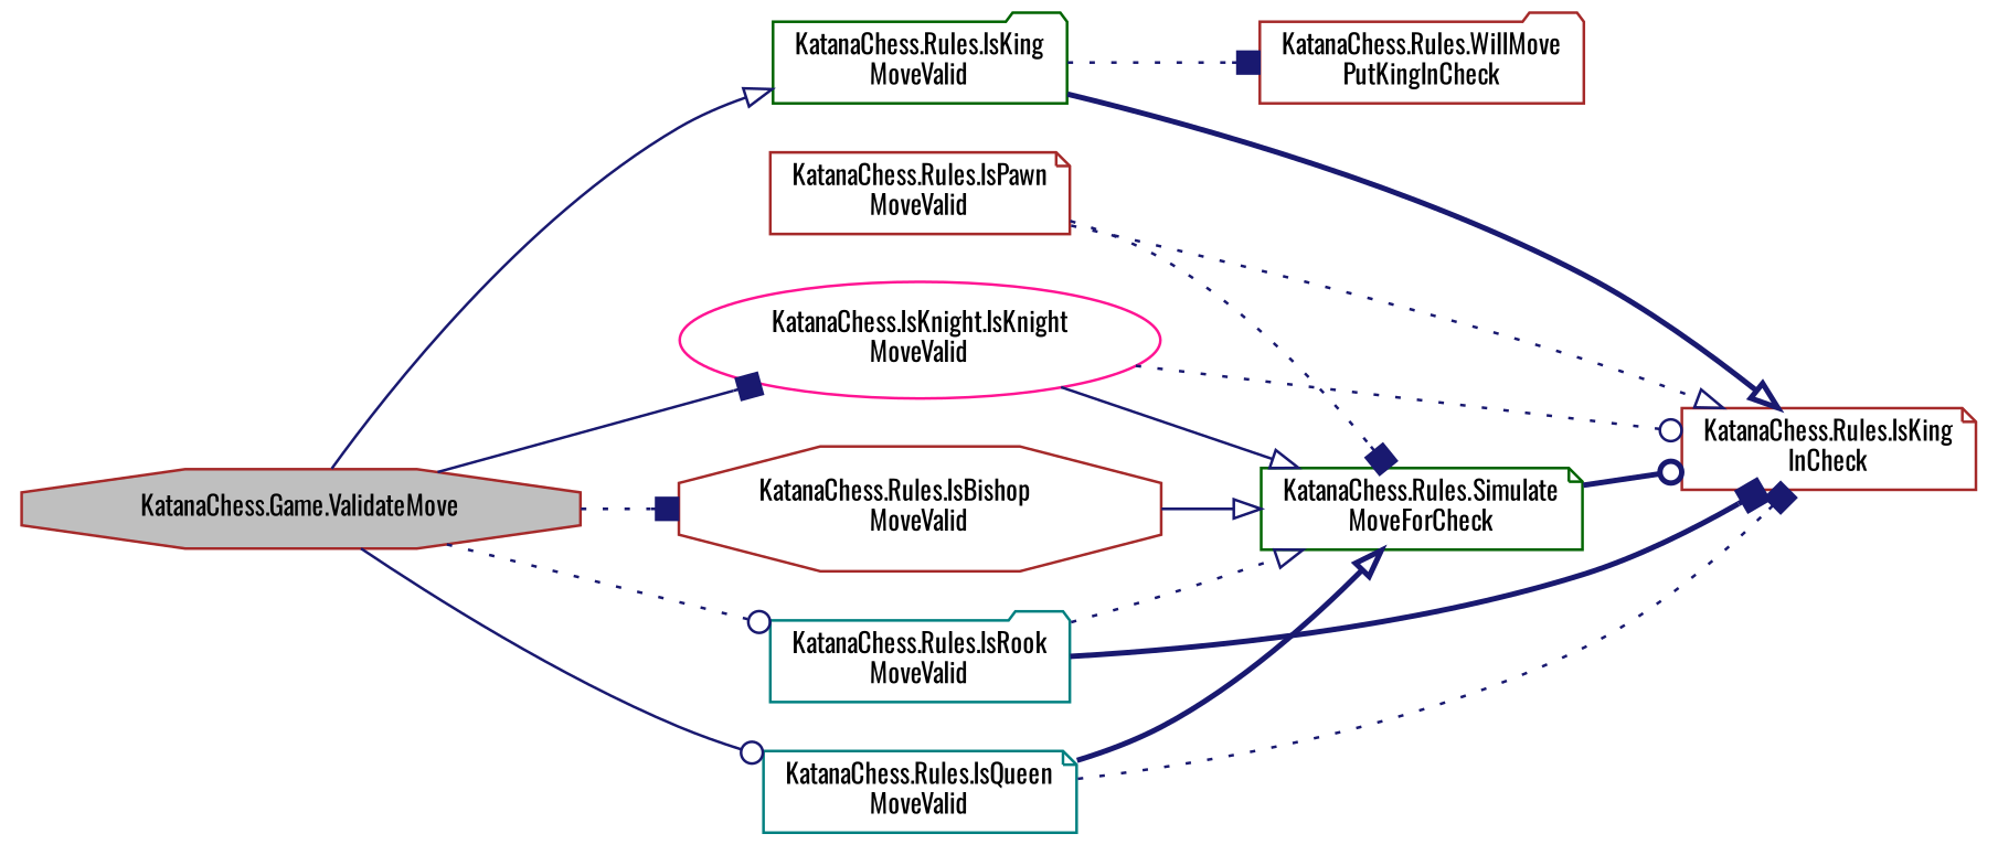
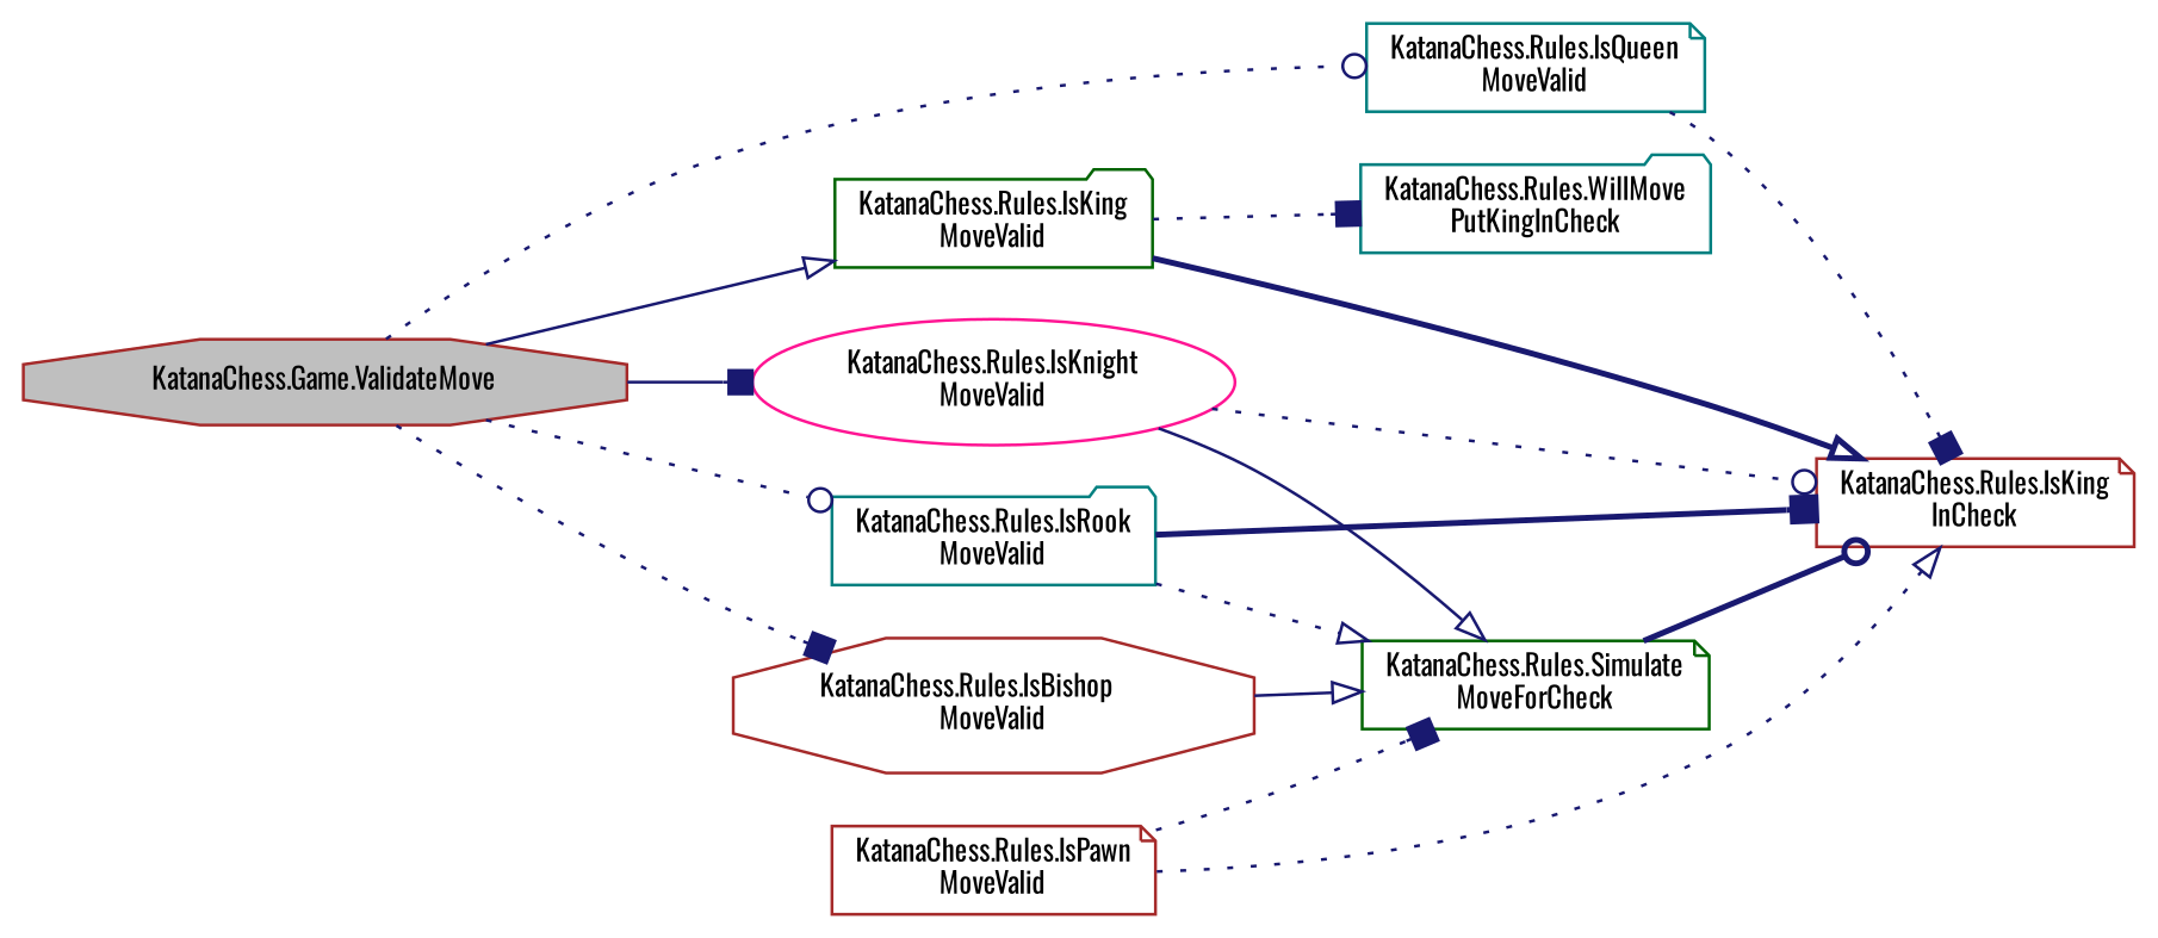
  digraph {
    fontname=Oswald
    rankdir=LR
    node [color=brown fillcolor=white fontname=Oswald fontsize=10 shape=note style=filled]
    edge [arrowhead=onormal color=midnightblue fontname=Oswald fontsize=10 labelfontname=Helvetica labelfontsize=10 style=dotted]
    n1 [fillcolor=grey75 fontcolor=black height=0.2 label="KatanaChess.Game.ValidateMove" shape=octagon width=0.4]
-   n2 [color=deeppink height=0.2 label="KatanaChess.IsKnight.IsKnight\lMoveValid" shape=ellipse width=0.4]
+   n2 [color=deeppink height=0.2 label="KatanaChess.Rules.IsKnight\lMoveValid" shape=ellipse width=0.4]
    n3 [height=0.2 label="KatanaChess.Rules.IsBishop\lMoveValid" shape=octagon width=0.4]
    n4 [color=teal height=0.2 label="KatanaChess.Rules.IsRook\lMoveValid" shape=folder width=0.4]
    n5 [color=teal height=0.2 label="KatanaChess.Rules.IsQueen\lMoveValid" width=0.4]
    n6 [color=darkgreen height=0.2 label="KatanaChess.Rules.IsKing\lMoveValid" shape=folder width=0.4]
    n7 [height=0.2 label="KatanaChess.Rules.IsPawn\lMoveValid" width=0.4]
    n8 [height=0.2 label="KatanaChess.Rules.IsKing\lInCheck" width=0.4]
    n9 [color=darkgreen height=0.2 label="KatanaChess.Rules.Simulate\lMoveForCheck" width=0.4]
-   n10 [height=0.2 label="KatanaChess.Rules.WillMove\lPutKingInCheck" shape=folder width=0.4]
+   n10 [color=teal height=0.2 label="KatanaChess.Rules.WillMove\lPutKingInCheck" shape=folder width=0.4]
    n1 -> n2 [arrowhead=box style=solid]
    n1 -> n3 [arrowhead=box]
    n1 -> n4 [arrowhead=odot]
-   n1 -> n5 [arrowhead=odot style=solid]
+   n1 -> n5 [arrowhead=odot]
    n1 -> n6 [style=solid]
    n2 -> n8 [arrowhead=odot]
    n2 -> n9 [style=solid]
    n3 -> n9 [style=solid]
    n4 -> n8 [arrowhead=box style=bold]
    n4 -> n9
    n5 -> n8 [arrowhead=box]
-   n5 -> n9 [style=bold]
    n6 -> n8 [style=bold]
    n6 -> n10 [arrowhead=box]
    n7 -> n8
    n7 -> n9 [arrowhead=box]
    n9 -> n8 [arrowhead=odot style=bold]
  }
